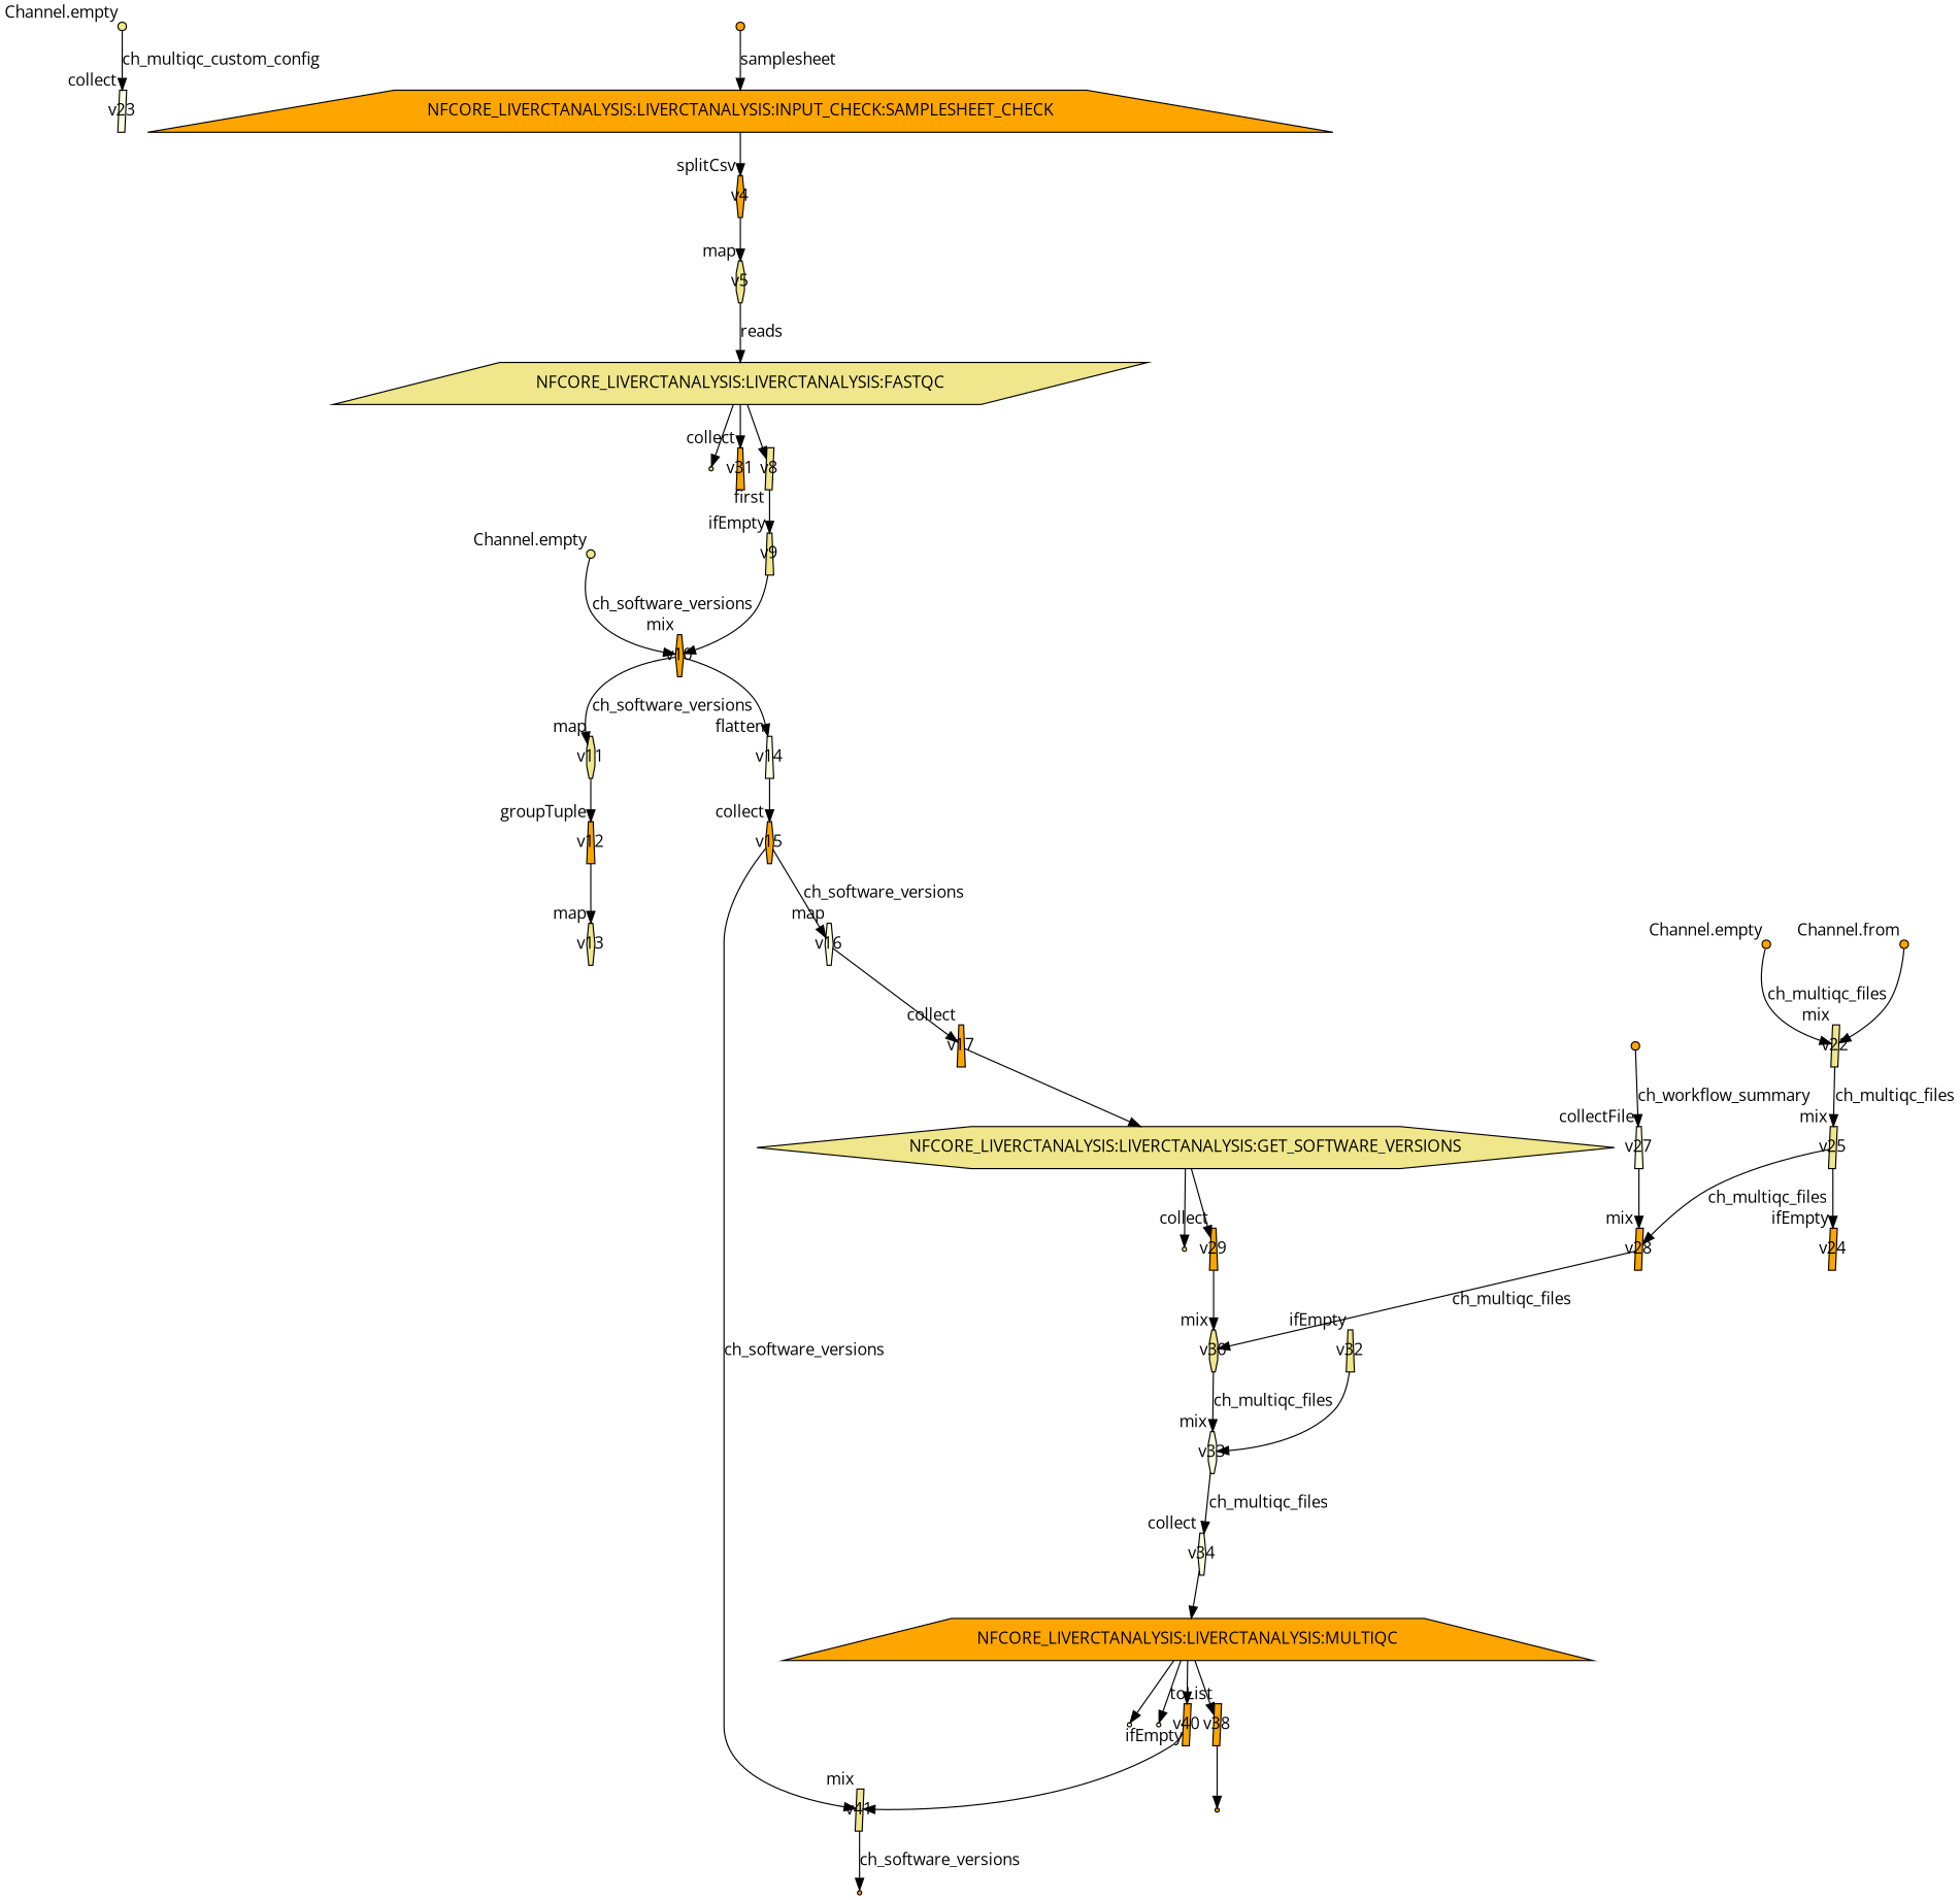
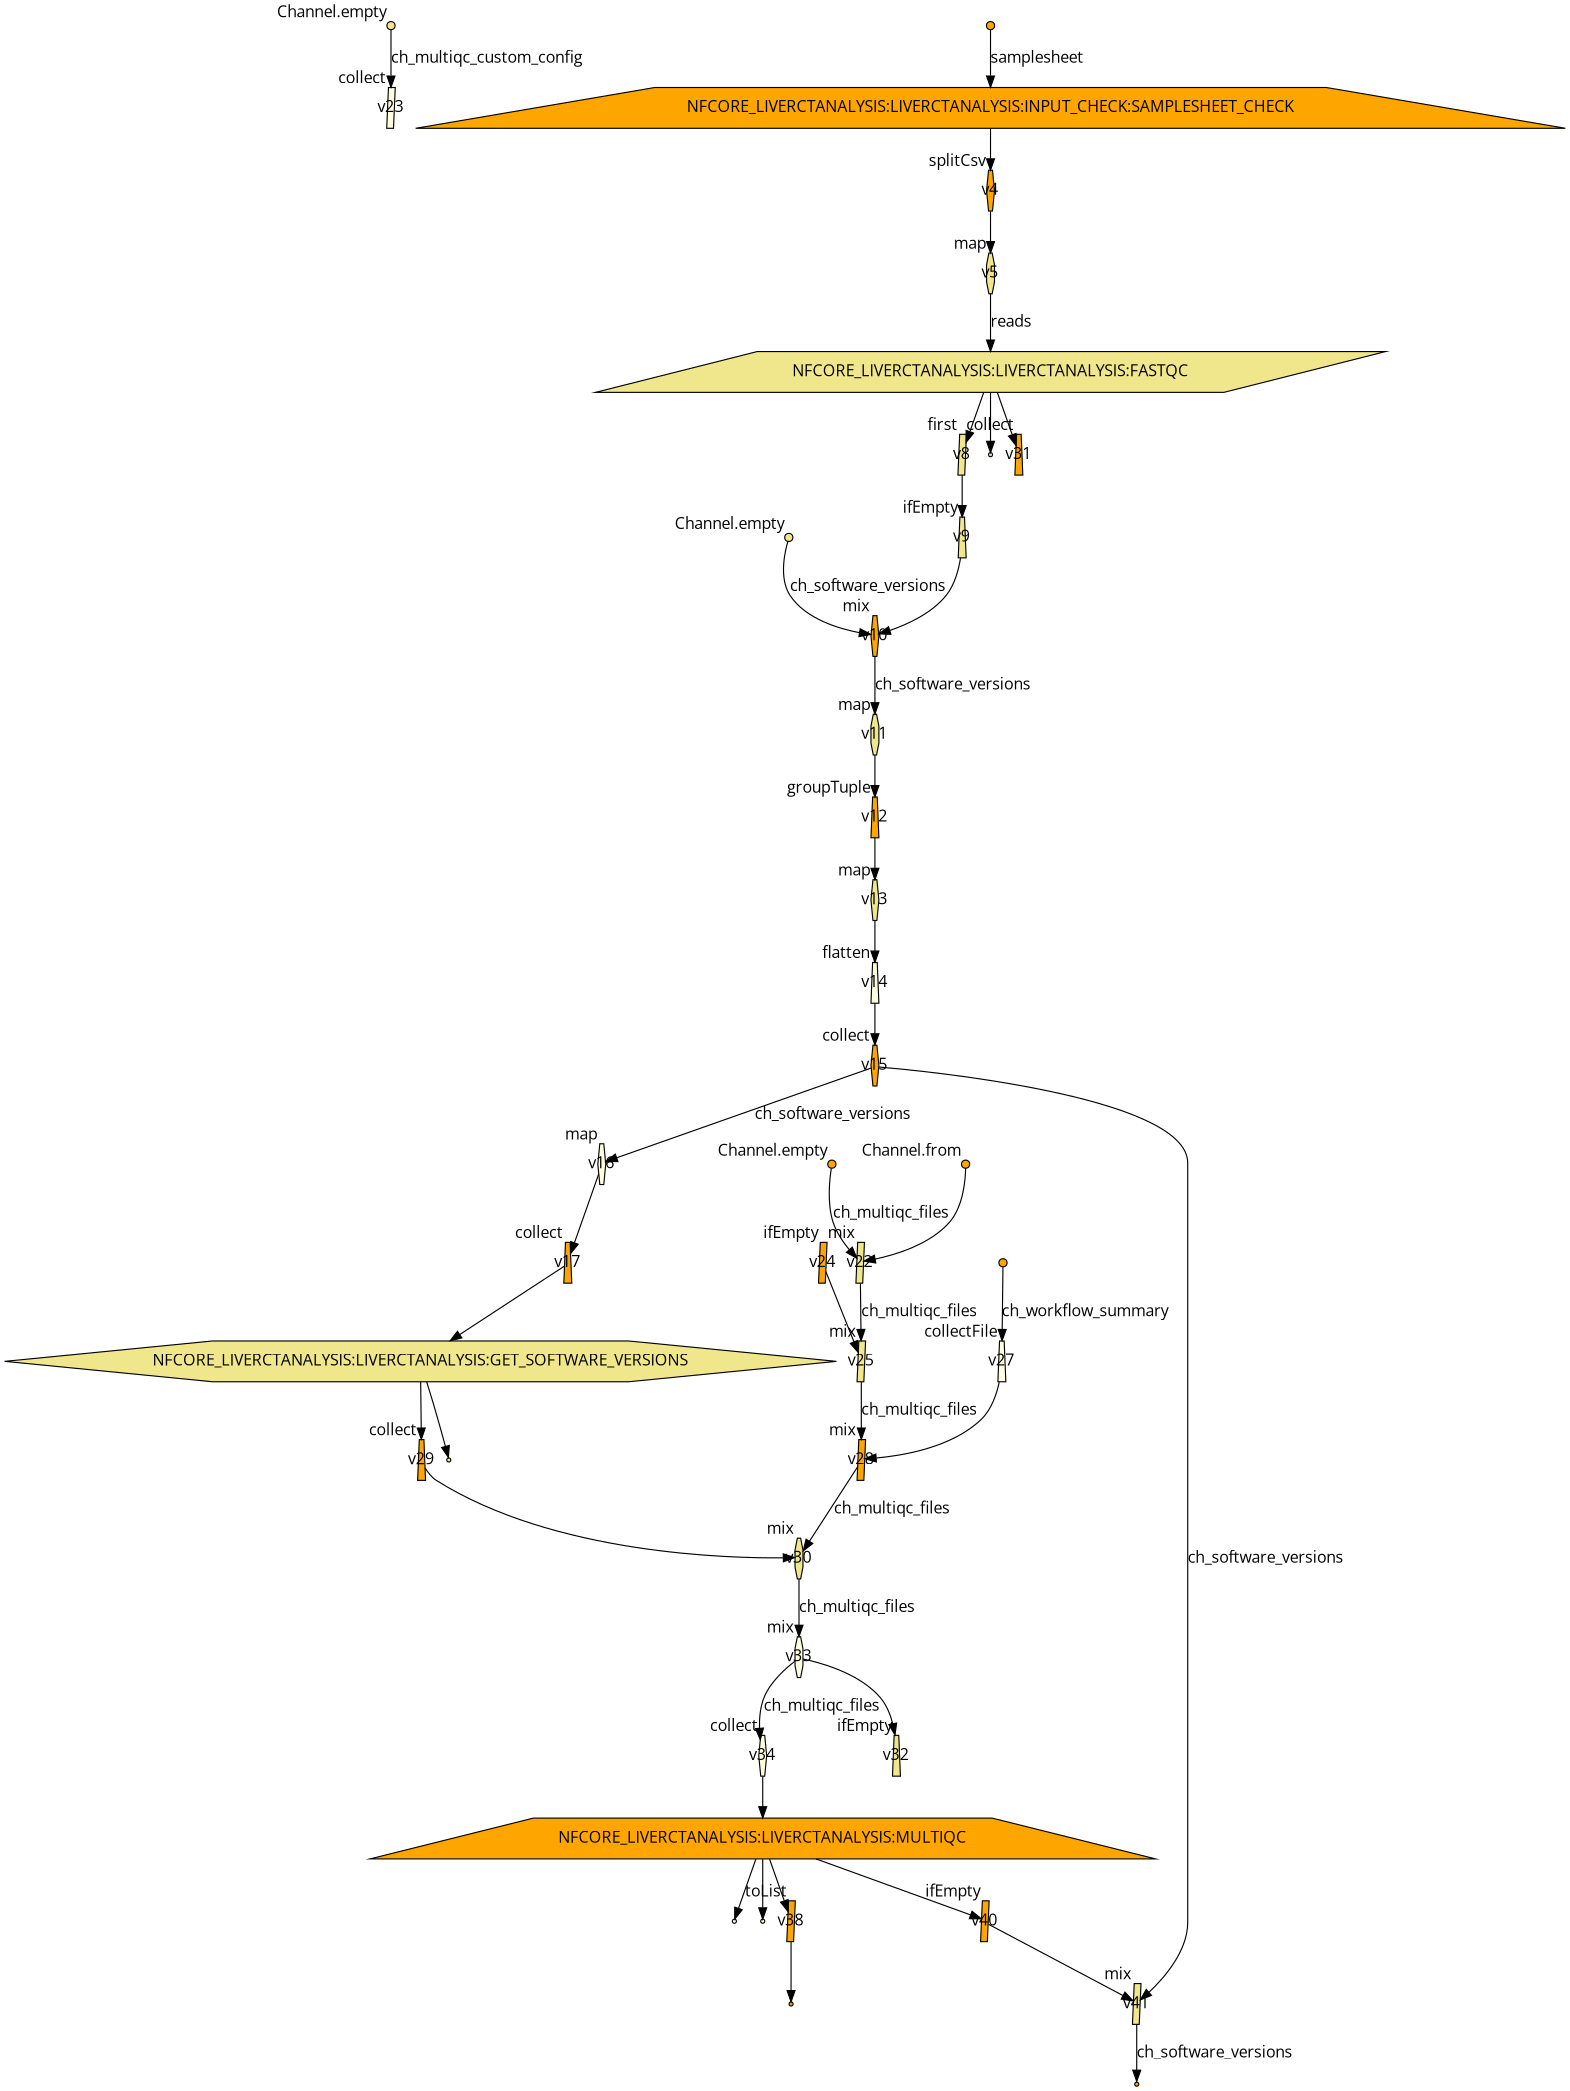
  digraph {
    fontname="Open Sans"
    node [fillcolor=orange fixedsize=true fontname="Open Sans" shape=point style=filled]
    edge [fontname="Open Sans"]
    v0 [fillcolor=khaki width=0.1 xlabel="Channel.empty"]
    v23 [fillcolor=lightyellow shape=parallelogram width=0.1 xlabel=collect]
    v24 [shape=parallelogram width=0.1 xlabel=ifEmpty]
    v25 [fillcolor=khaki shape=parallelogram width=0.1 xlabel=mix]
    v1 [fillcolor=khaki width=0.1 xlabel="Channel.empty"]
    v10 [shape=hexagon width=0.1 xlabel=mix]
    v11 [fillcolor=khaki shape=octagon width=0.1 xlabel=map]
    v12 [shape=trapezium width=0.1 xlabel=groupTuple]
    v2 [width=0.1]
    n10 [label="NFCORE_LIVERCTANALYSIS:LIVERCTANALYSIS:INPUT_CHECK:SAMPLESHEET_CHECK" shape=trapezium fixedsize=""]
    v4 [shape=hexagon width=0.1 xlabel=splitCsv]
    v5 [fillcolor=khaki shape=octagon width=0.1 xlabel=map]
    n13 [fillcolor=khaki label="NFCORE_LIVERCTANALYSIS:LIVERCTANALYSIS:FASTQC" shape=parallelogram fixedsize=""]
    v7 [fillcolor=khaki fixedsize=""]
    v31 [shape=trapezium width=0.1 xlabel=collect]
    v8 [fillcolor=khaki shape=parallelogram width=0.1 xlabel=first]
    v9 [fillcolor=khaki shape=trapezium width=0.1 xlabel=ifEmpty]
    v32 [fillcolor=khaki shape=trapezium width=0.1 xlabel=ifEmpty]
    v33 [fillcolor=lightyellow shape=octagon width=0.1 xlabel=mix]
    v13 [fillcolor=khaki shape=hexagon width=0.1 xlabel=map]
    v14 [fillcolor=lightyellow shape=trapezium width=0.1 xlabel=flatten]
    v15 [shape=hexagon width=0.1 xlabel=collect]
    v16 [fillcolor=lightyellow shape=hexagon width=0.1 xlabel=map]
    v41 [fillcolor=khaki shape=parallelogram width=0.1 xlabel=mix]
    v17 [shape=trapezium width=0.1 xlabel=collect]
    v42 [fixedsize=""]
    n27 [fillcolor=khaki label="NFCORE_LIVERCTANALYSIS:LIVERCTANALYSIS:GET_SOFTWARE_VERSIONS" shape=hexagon fixedsize=""]
    v19 [fillcolor=khaki fixedsize=""]
    v29 [shape=trapezium width=0.1 xlabel=collect]
    v30 [fillcolor=khaki shape=octagon width=0.1 xlabel=mix]
    v20 [width=0.1 xlabel="Channel.empty"]
    v22 [fillcolor=khaki shape=parallelogram width=0.1 xlabel=mix]
    v28 [shape=parallelogram width=0.1 xlabel=mix]
    v21 [width=0.1 xlabel="Channel.from"]
    v26 [width=0.1]
    v27 [fillcolor=lightyellow shape=trapezium width=0.1 xlabel=collectFile]
    v34 [fillcolor=lightyellow shape=hexagon width=0.1 xlabel=collect]
    n38 [label="NFCORE_LIVERCTANALYSIS:LIVERCTANALYSIS:MULTIQC" shape=trapezium fixedsize=""]
    v38 [shape=parallelogram width=0.1 xlabel=toList]
    v37 [fillcolor=lightyellow fixedsize=""]
    v36 [fillcolor=lightyellow fixedsize=""]
    v40 [shape=parallelogram width=0.1 xlabel=ifEmpty]
    v39 [fixedsize=""]
    v0 -> v23 [label=ch_multiqc_custom_config]
-   v25 -> v24
+   v24 -> v25
    v25 -> v28 [label=ch_multiqc_files]
    v1 -> v10 [label=ch_software_versions]
    v10 -> v11 [label=ch_software_versions]
    v11 -> v12
    v12 -> v13
    v2 -> n10 [label=samplesheet]
    n10 -> v4
    v4 -> v5
    v5 -> n13 [label=reads]
    n13 -> v7
    n13 -> v31
    n13 -> v8
    v8 -> v9
    v9 -> v10
-   v32 -> v33
+   v33 -> v32
    v33 -> v34 [label=ch_multiqc_files]
-   v10 -> v14
+   v13 -> v14
    v14 -> v15
    v15 -> v16 [label=ch_software_versions]
    v15 -> v41 [label=ch_software_versions]
    v16 -> v17
    v41 -> v42 [label=ch_software_versions]
    v17 -> n27
    n27 -> v19
    n27 -> v29
    v29 -> v30
    v30 -> v33 [label=ch_multiqc_files]
    v20 -> v22 [label=ch_multiqc_files]
    v22 -> v25 [label=ch_multiqc_files]
    v28 -> v30 [label=ch_multiqc_files]
    v21 -> v22
    v26 -> v27 [label=ch_workflow_summary]
    v27 -> v28
    v34 -> n38
    n38 -> v38
    n38 -> v37
    n38 -> v36
    n38 -> v40
    v38 -> v39
    v40 -> v41
  }
